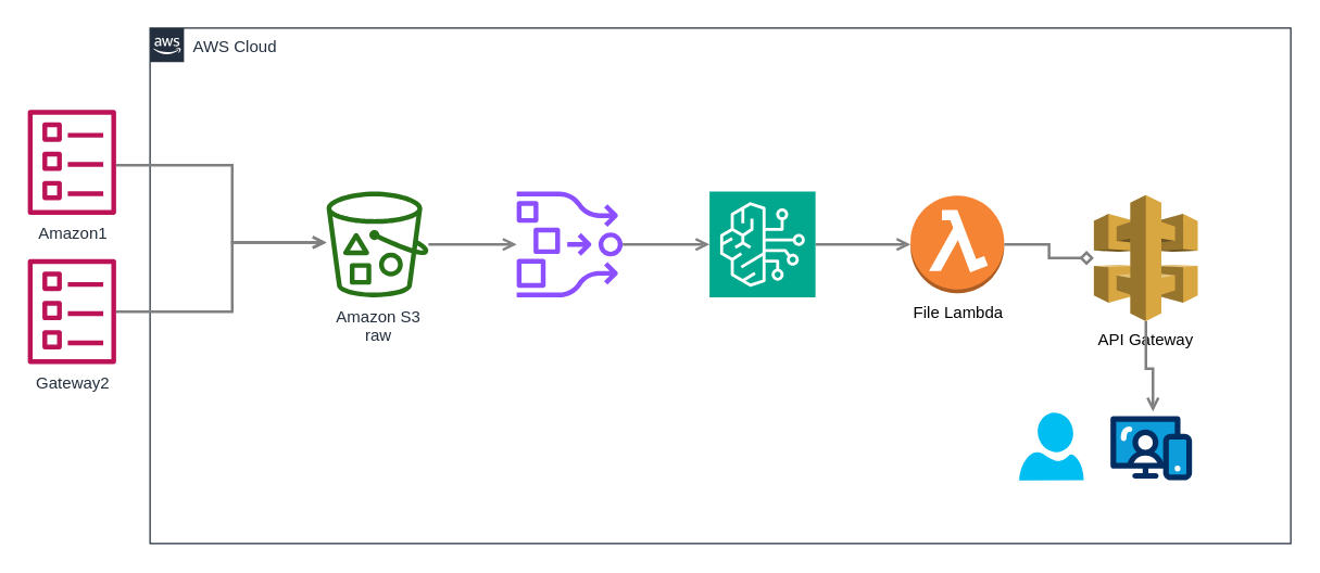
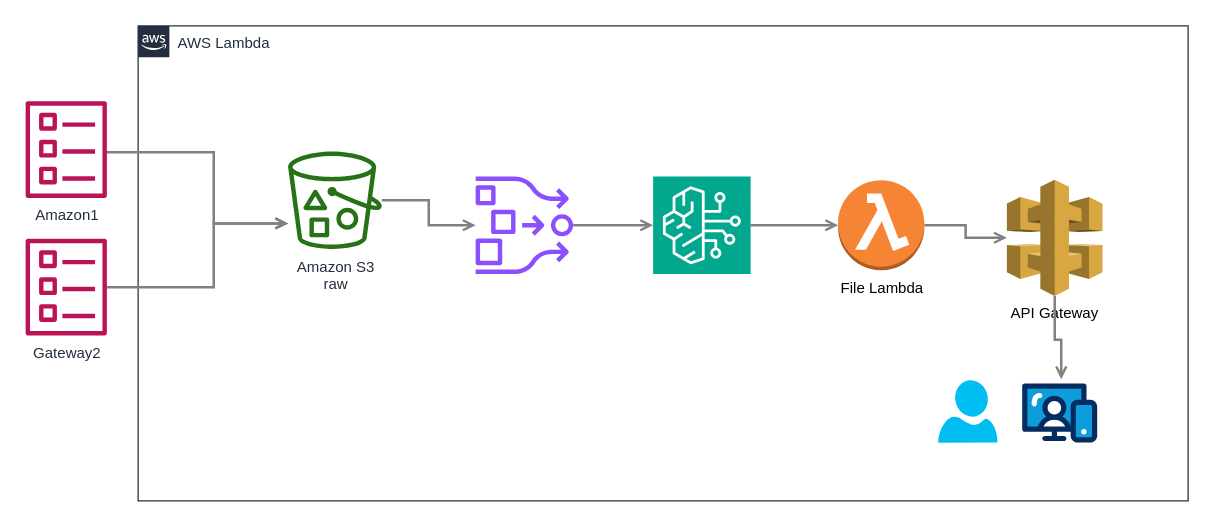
  <mxCell id="0" />
  <mxCell id="1" parent="0" />
- <mxCell id="2" value="AWS Cloud" style="points=[[0,0],[0.25,0],[0.5,0],[0.75,0],[1,0],[1,0.25],[1,0.5],[1,0.75],[1,1],[0.75,1],[0.5,1],[0.25,1],[0,1],[0,0.75],[0,0.5],[0,0.25]];outlineConnect=0;gradientColor=none;html=1;whiteSpace=wrap;fontSize=12;fontStyle=0;shape=mxgraph.aws4.group;grIcon=mxgraph.aws4.group_aws_cloud_alt;strokeColor=#232F3E;fillColor=none;verticalAlign=top;align=left;spacingLeft=30;fontColor=#232F3E;dashed=0;labelBackgroundColor=#ffffff;container=1;pointerEvents=0;collapsible=0;recursiveResize=0;" parent="1" vertex="1"><mxGeometry x="110" y="20" width="840" height="380" as="geometry" /></mxCell>
+ <mxCell id="2" value="AWS Lambda" style="points=[[0,0],[0.25,0],[0.5,0],[0.75,0],[1,0],[1,0.25],[1,0.5],[1,0.75],[1,1],[0.75,1],[0.5,1],[0.25,1],[0,1],[0,0.75],[0,0.5],[0,0.25]];outlineConnect=0;gradientColor=none;html=1;whiteSpace=wrap;fontSize=12;fontStyle=0;shape=mxgraph.aws4.group;grIcon=mxgraph.aws4.group_aws_cloud_alt;strokeColor=#232F3E;fillColor=none;verticalAlign=top;align=left;spacingLeft=30;fontColor=#232F3E;dashed=0;labelBackgroundColor=#ffffff;container=1;pointerEvents=0;collapsible=0;recursiveResize=0;" parent="1" vertex="1"><mxGeometry x="110" y="20" width="840" height="380" as="geometry" /></mxCell>
  <mxCell id="3" style="edgeStyle=orthogonalEdgeStyle;rounded=0;orthogonalLoop=1;jettySize=auto;html=1;startArrow=none;startFill=0;endArrow=open;endFill=0;strokeColor=#808080;strokeWidth=2;" parent="2" source="15" target="12" edge="1"><mxGeometry relative="1" as="geometry"><Array as="points"><mxPoint x="60.5" y="101" /><mxPoint x="60.5" y="158" /></Array></mxGeometry></mxCell>
  <mxCell id="4" style="edgeStyle=orthogonalEdgeStyle;rounded=0;orthogonalLoop=1;jettySize=auto;html=1;startArrow=none;startFill=0;endArrow=open;endFill=0;strokeColor=#808080;strokeWidth=2;" parent="2" source="14" target="12" edge="1"><mxGeometry relative="1" as="geometry"><Array as="points"><mxPoint x="60.5" y="209" /><mxPoint x="60.5" y="158" /></Array></mxGeometry></mxCell>
  <mxCell id="5" value="File Lambda" style="outlineConnect=0;dashed=0;verticalLabelPosition=bottom;verticalAlign=top;align=center;html=1;shape=mxgraph.aws3.lambda_function;fillColor=#F58534;gradientColor=none;" parent="2" vertex="1"><mxGeometry x="560" y="123.5" width="69" height="72" as="geometry" /></mxCell>
  <mxCell id="6" style="edgeStyle=orthogonalEdgeStyle;rounded=0;orthogonalLoop=1;jettySize=auto;html=1;startArrow=none;startFill=0;endArrow=open;endFill=0;strokeColor=#808080;strokeWidth=2;entryX=0;entryY=0.5;entryDx=0;entryDy=0;entryPerimeter=0;" parent="2" source="9" edge="1" target="5"><mxGeometry relative="1" as="geometry"><Array as="points" /><mxPoint x="640.492" y="158.5" as="sourcePoint" /><mxPoint x="729.5" y="158.5" as="targetPoint" /></mxGeometry></mxCell>
  <mxCell id="7" value="API Gateway" style="outlineConnect=0;dashed=0;verticalLabelPosition=bottom;verticalAlign=top;align=center;html=1;shape=mxgraph.aws3.api_gateway;fillColor=#D9A741;gradientColor=none;" vertex="1" parent="2"><mxGeometry x="695" y="123" width="76.5" height="93" as="geometry" /></mxCell>
- <mxCell id="8" style="edgeStyle=orthogonalEdgeStyle;rounded=0;orthogonalLoop=1;jettySize=auto;html=1;startArrow=none;startFill=0;endArrow=diamond;endFill=0;strokeColor=#808080;strokeWidth=2;" edge="1" parent="2" source="5" target="7"><mxGeometry relative="1" as="geometry"><Array as="points" /><mxPoint x="810.992" y="158.88" as="sourcePoint" /><mxPoint x="876.5" y="159.5" as="targetPoint" /></mxGeometry></mxCell>
+ <mxCell id="8" style="edgeStyle=orthogonalEdgeStyle;rounded=0;orthogonalLoop=1;jettySize=auto;html=1;startArrow=none;startFill=0;endArrow=open;endFill=0;strokeColor=#808080;strokeWidth=2;" edge="1" parent="2" source="5" target="7"><mxGeometry relative="1" as="geometry"><Array as="points" /><mxPoint x="810.992" y="158.88" as="sourcePoint" /><mxPoint x="876.5" y="159.5" as="targetPoint" /></mxGeometry></mxCell>
  <mxCell id="9" value="" style="sketch=0;points=[[0,0,0],[0.25,0,0],[0.5,0,0],[0.75,0,0],[1,0,0],[0,1,0],[0.25,1,0],[0.5,1,0],[0.75,1,0],[1,1,0],[0,0.25,0],[0,0.5,0],[0,0.75,0],[1,0.25,0],[1,0.5,0],[1,0.75,0]];outlineConnect=0;fontColor=#232F3E;fillColor=#01A88D;strokeColor=#ffffff;dashed=0;verticalLabelPosition=bottom;verticalAlign=top;align=center;html=1;fontSize=12;fontStyle=0;aspect=fixed;shape=mxgraph.aws4.resourceIcon;resIcon=mxgraph.aws4.bedrock;" vertex="1" parent="2"><mxGeometry x="412" y="120.5" width="78" height="78" as="geometry" /></mxCell>
  <mxCell id="10" value="" style="sketch=0;outlineConnect=0;fontColor=#232F3E;gradientColor=none;fillColor=#8C4FFF;strokeColor=none;dashed=0;verticalLabelPosition=bottom;verticalAlign=top;align=center;html=1;fontSize=12;fontStyle=0;aspect=fixed;pointerEvents=1;shape=mxgraph.aws4.opensearch_ingestion;" vertex="1" parent="2"><mxGeometry x="270" y="120.5" width="78" height="78" as="geometry" /></mxCell>
  <mxCell id="11" style="edgeStyle=orthogonalEdgeStyle;rounded=0;orthogonalLoop=1;jettySize=auto;html=1;startArrow=none;startFill=0;endArrow=open;endFill=0;strokeColor=#808080;strokeWidth=2;entryX=0;entryY=0.5;entryDx=0;entryDy=0;entryPerimeter=0;" edge="1" parent="2" source="10" target="9"><mxGeometry relative="1" as="geometry"><Array as="points" /><mxPoint x="452" y="156.75" as="sourcePoint" /><mxPoint x="546.5" y="155.75" as="targetPoint" /></mxGeometry></mxCell>
- <mxCell id="12" value="Amazon S3&lt;br&gt;raw" style="outlineConnect=0;fontColor=#232F3E;gradientColor=none;fillColor=#277116;strokeColor=none;dashed=0;verticalLabelPosition=bottom;verticalAlign=top;align=center;html=1;fontSize=12;fontStyle=0;aspect=fixed;pointerEvents=1;shape=mxgraph.aws4.bucket_with_objects;labelBackgroundColor=#ffffff;" parent="2" vertex="1"><mxGeometry x="130" y="120.5" width="75" height="78" as="geometry" /></mxCell>
+ <mxCell id="12" value="Amazon S3&lt;br&gt;raw" style="outlineConnect=0;fontColor=#232F3E;gradientColor=none;fillColor=#277116;strokeColor=none;dashed=0;verticalLabelPosition=bottom;verticalAlign=top;align=center;html=1;fontSize=12;fontStyle=0;aspect=fixed;pointerEvents=1;shape=mxgraph.aws4.bucket_with_objects;labelBackgroundColor=#ffffff;" parent="2" vertex="1"><mxGeometry x="120" y="100.5" width="75" height="78" as="geometry" /></mxCell>
  <mxCell id="13" style="edgeStyle=orthogonalEdgeStyle;rounded=0;orthogonalLoop=1;jettySize=auto;html=1;startArrow=none;startFill=0;endArrow=open;endFill=0;strokeColor=#808080;strokeWidth=2;" edge="1" parent="2" source="12" target="10"><mxGeometry relative="1" as="geometry"><Array as="points" /><mxPoint x="220" y="167" as="sourcePoint" /><mxPoint x="259" y="165.75" as="targetPoint" /></mxGeometry></mxCell>
  <mxCell id="14" value="Gateway2" style="outlineConnect=0;fontColor=#232F3E;gradientColor=none;fillColor=#BC1356;strokeColor=none;dashed=0;verticalLabelPosition=bottom;verticalAlign=top;align=center;html=1;fontSize=12;fontStyle=0;aspect=fixed;pointerEvents=1;shape=mxgraph.aws4.template;labelBackgroundColor=#ffffff;" parent="2" vertex="1"><mxGeometry x="-90" y="170" width="65" height="78" as="geometry" /></mxCell>
  <mxCell id="15" value="Amazon1" style="outlineConnect=0;fontColor=#232F3E;gradientColor=none;fillColor=#BC1356;strokeColor=none;dashed=0;verticalLabelPosition=bottom;verticalAlign=top;align=center;html=1;fontSize=12;fontStyle=0;aspect=fixed;pointerEvents=1;shape=mxgraph.aws4.template;labelBackgroundColor=#ffffff;" parent="2" vertex="1"><mxGeometry x="-90" y="60" width="65" height="78" as="geometry" /></mxCell>
  <mxCell id="16" value="" style="verticalLabelPosition=bottom;aspect=fixed;html=1;shape=mxgraph.salesforce.web;" vertex="1" parent="2"><mxGeometry x="707.25" y="286" width="60" height="47.4" as="geometry" /></mxCell>
  <mxCell id="17" style="edgeStyle=orthogonalEdgeStyle;rounded=0;orthogonalLoop=1;jettySize=auto;html=1;startArrow=none;startFill=0;endArrow=open;endFill=0;strokeColor=#808080;strokeWidth=2;entryX=0.521;entryY=-0.073;entryDx=0;entryDy=0;entryPerimeter=0;" edge="1" parent="2" source="7" target="16"><mxGeometry relative="1" as="geometry"><Array as="points" /><mxPoint x="720" y="270" as="sourcePoint" /><mxPoint x="791" y="270" as="targetPoint" /></mxGeometry></mxCell>
  <mxCell id="18" value="" style="verticalLabelPosition=bottom;html=1;verticalAlign=top;align=center;strokeColor=none;fillColor=#00BEF2;shape=mxgraph.azure.user;" vertex="1" parent="2"><mxGeometry x="640" y="283.4" width="47.5" height="50" as="geometry" /></mxCell>
